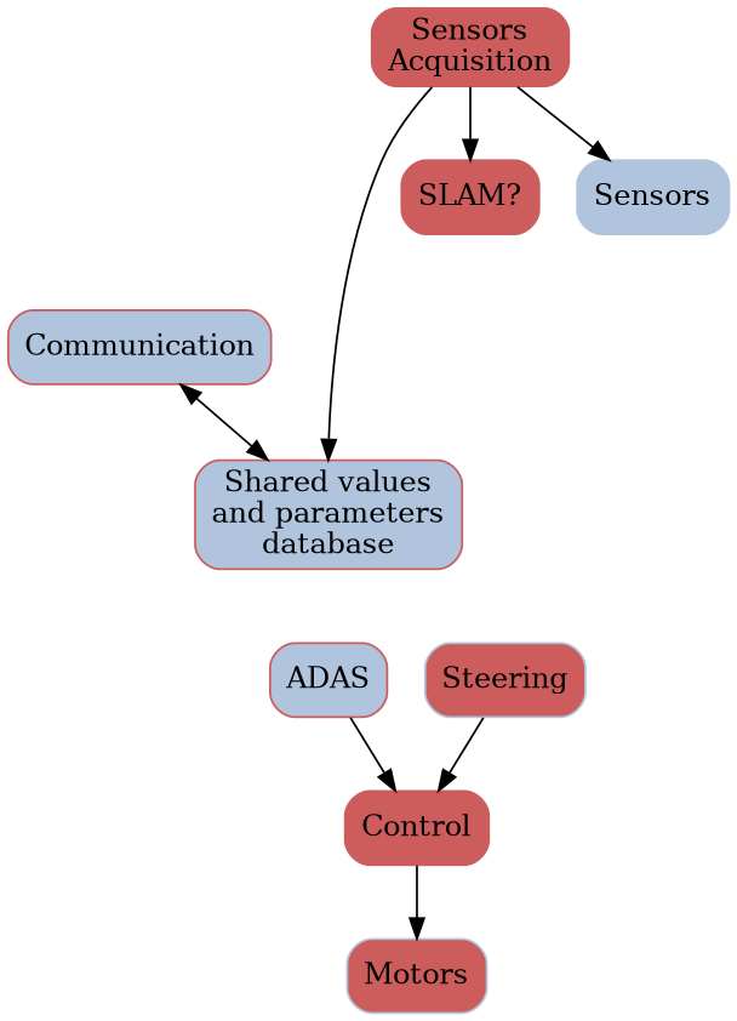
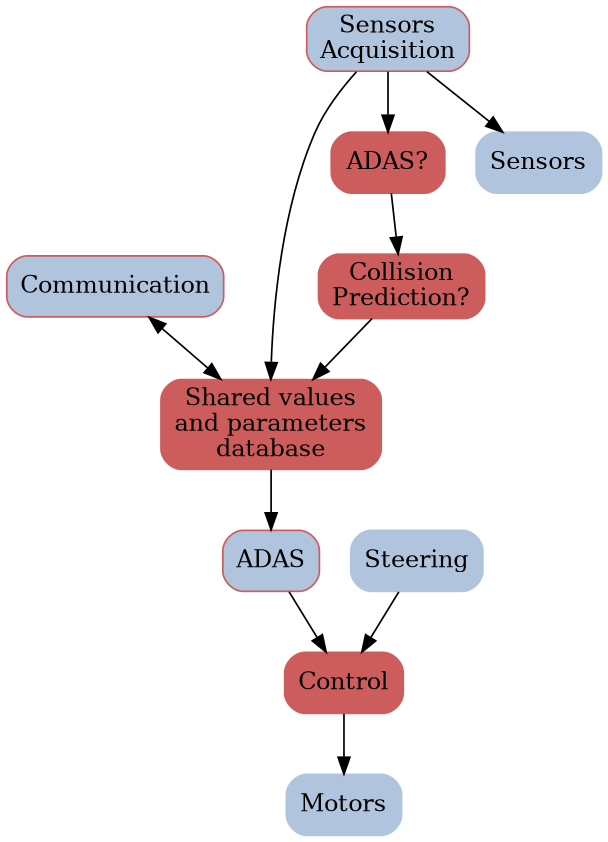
  digraph {
    node [color=indianred shape=box style="rounded,filled"]
    edge [color=black]
    n1 [fillcolor=lightsteelblue label=Communication]
-   n2 [label="Shared values\nand parameters\ndatabase" fillcolor=lightsteelblue]
+   n2 [label="Shared values\nand parameters\ndatabase"]
    n3 [fillcolor=lightsteelblue label=ADAS]
    n4 [label=Control]
-   n5 [color=lightsteelblue label=Motors fillcolor=indianred]
-   n6 [color=lightsteelblue label=Steering fillcolor=indianred]
-   n8 [label="SLAM?"]
-   n9 [label="Sensors\nAcquisition"]
+   n5 [color=lightsteelblue label=Motors]
+   n6 [color=lightsteelblue label=Steering]
+   n7 [label="Collision\nPrediction?"]
+   n8 [label="ADAS?"]
+   n9 [label="Sensors\nAcquisition" fillcolor=lightsteelblue]
    n10 [color=lightsteelblue label=Sensors]
    n1 -> n2 [dir=both]
+   n2 -> n3
    n3 -> n4
    n4 -> n5
    n6 -> n4
+   n7 -> n2
+   n8 -> n7
    n9 -> n2
    n9 -> n8
    n9 -> n10
  }
